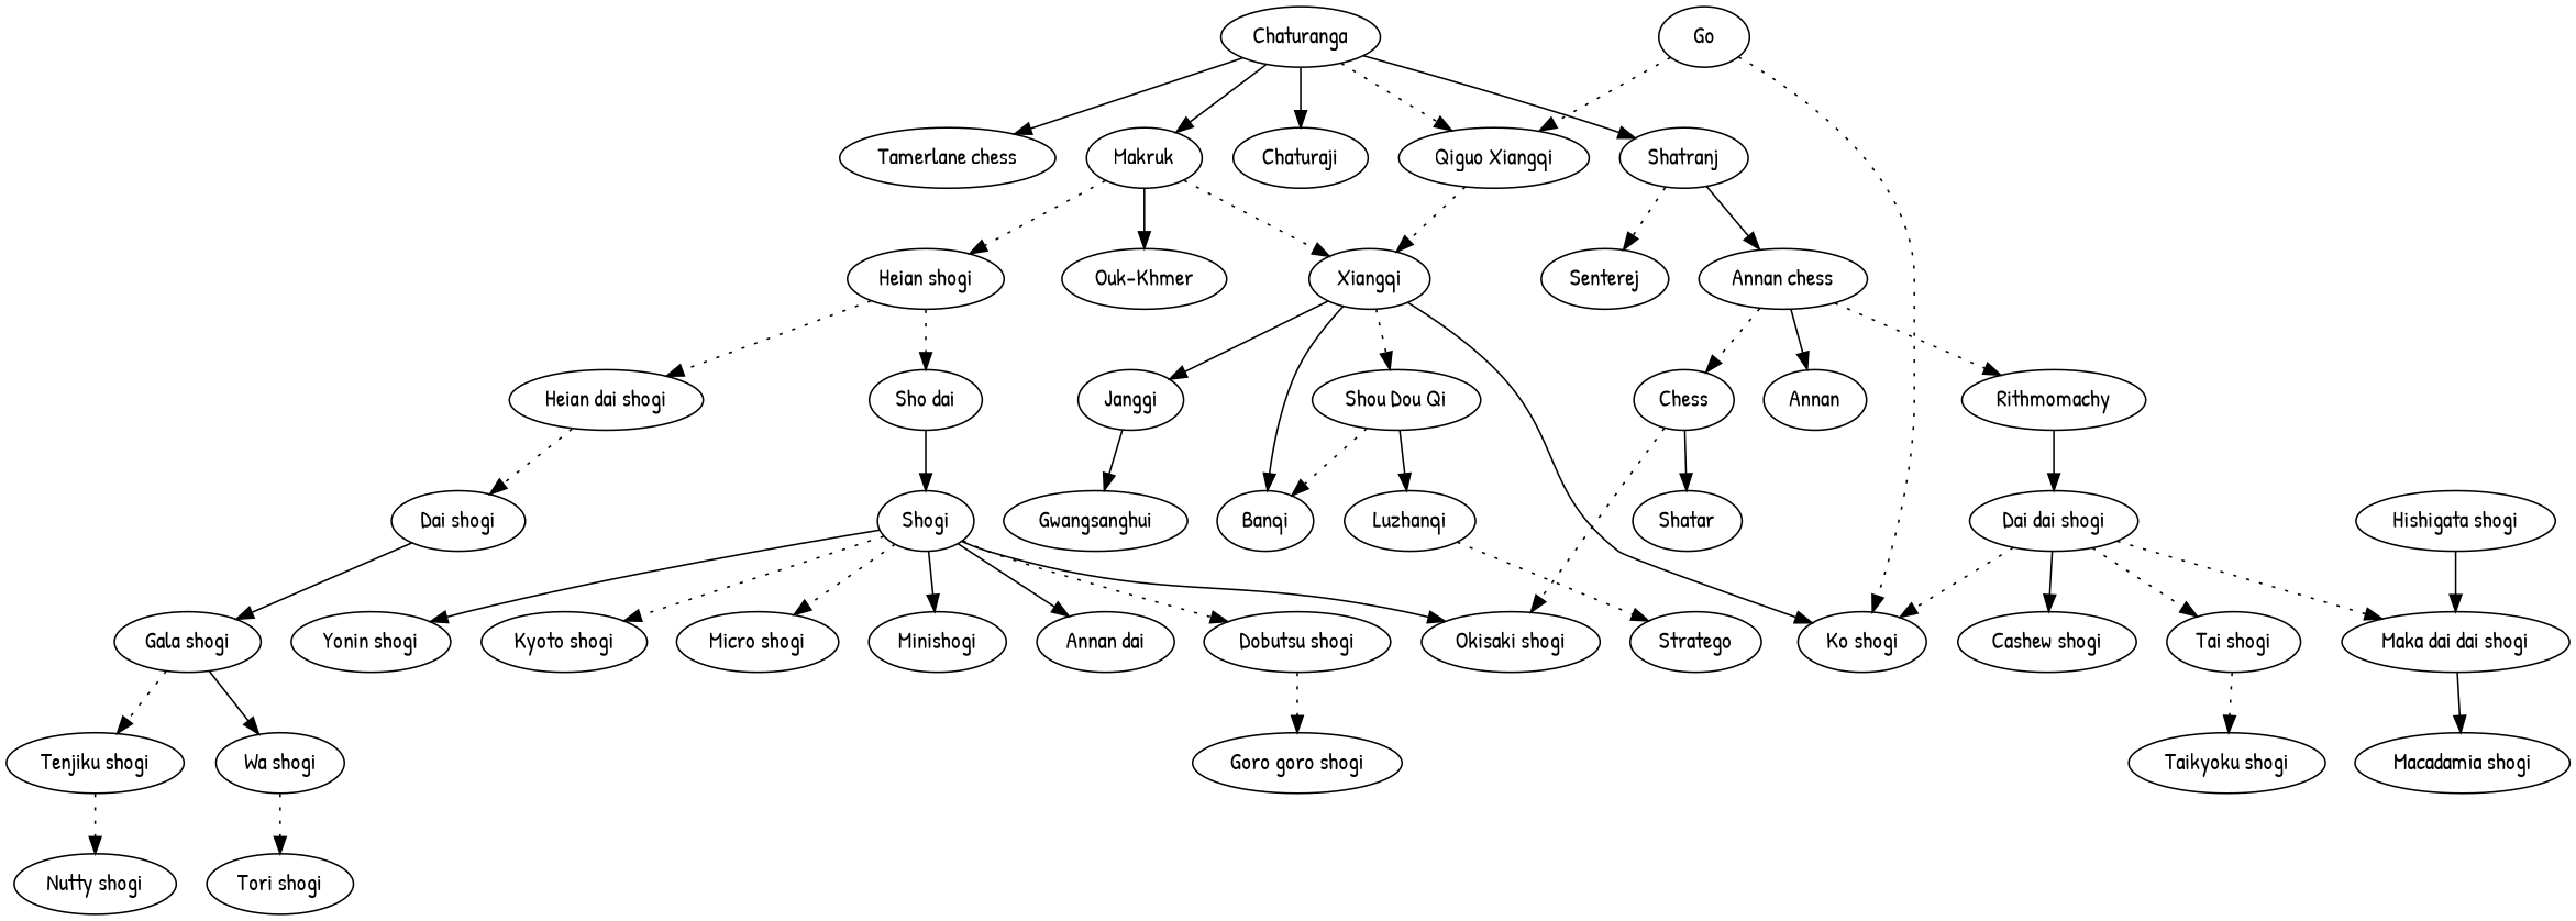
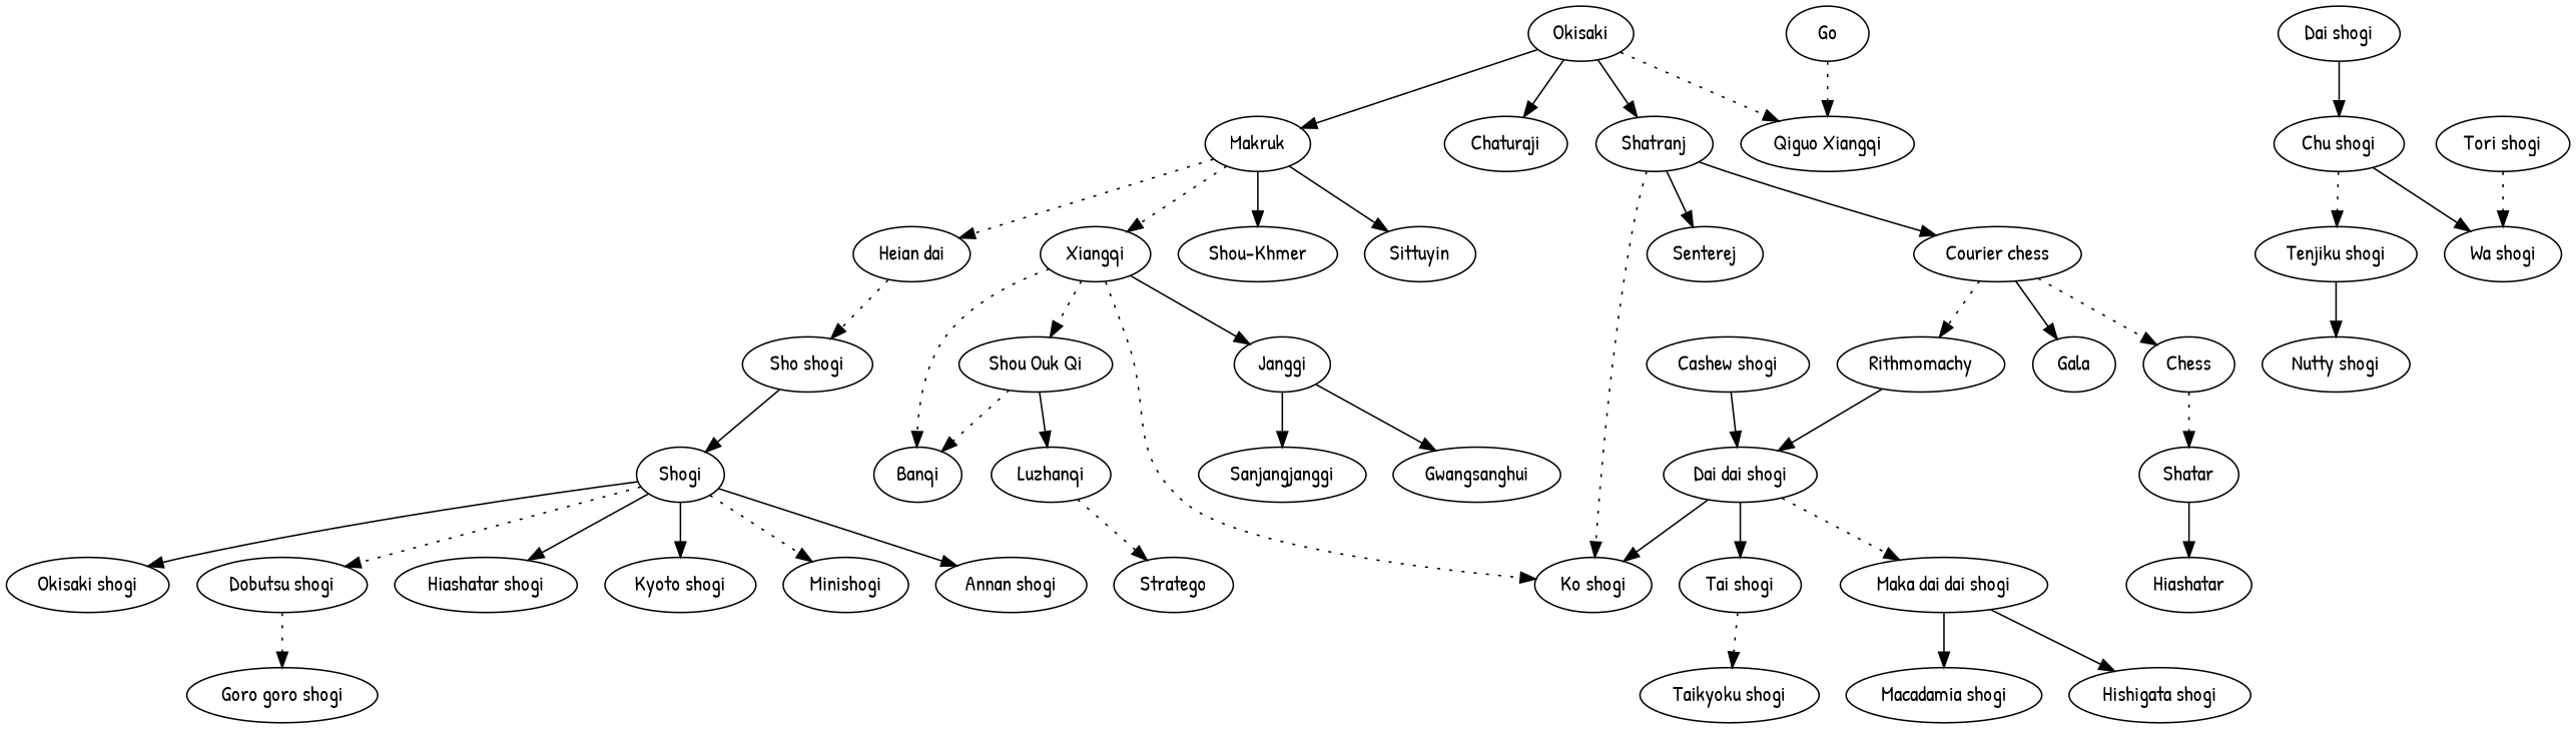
  digraph {
    fontname="Patrick Hand"
    node [fontname="Patrick Hand"]
    edge [fontname="Patrick Hand" style=dotted]
-   Chaturanga
+   Chaturanga [label=Okisaki]
    Chaturaji
    Shatranj
-   "Tamerlane chess"
    Makruk
    "Qiguo Xiangqi"
    Senterej
-   "Courier chess" [label="Annan chess"]
-   "Ouk-Khmer"
+   "Courier chess"
+   "Ouk-Khmer" [label="Shou-Khmer"]
+   Sittuyin
    Xiangqi
-   "Heian shogi"
+   "Heian shogi" [label="Heian dai"]
    Chess
-   Gala [label=Annan]
+   Gala
    Rithmomachy
    "Ko shogi"
-   "Shou Dou Qi"
+   "Shou Dou Qi" [label="Shou Ouk Qi"]
    Banqi
    Janggi
-   "Sho shogi" [label="Sho dai"]
-   "Heian dai shogi"
+   "Sho shogi"
    Go
    Luzhanqi
    Gwangsanghui
+   Sanjangjanggi
    Stratego
    Shogi
    "Dobutsu shogi"
-   "Yonin shogi"
+   "Yonin shogi" [label="Hiashatar shogi"]
    "Kyoto shogi"
-   "Micro shogi"
    Minishogi
-   "Annan shogi" [label="Annan dai"]
+   "Annan shogi"
    "Okisaki shogi"
    "Goro goro shogi"
    "Dai shogi"
-   "Chu shogi" [label="Gala shogi"]
+   "Chu shogi"
    "Tenjiku shogi"
    "Wa shogi"
    "Dai dai shogi"
    "Maka dai dai shogi"
    "Cashew shogi"
    "Tai shogi"
    "Nutty shogi"
    "Tori shogi"
    "Hishigata shogi"
    "Macadamia shogi"
    "Taikyoku shogi"
    Shatar
+   Hiashatar
    Chaturanga -> Chaturaji [style=""]
    Chaturanga -> Shatranj [style=""]
-   Chaturanga -> "Tamerlane chess" [style=""]
    Chaturanga -> Makruk [style=""]
    Chaturanga -> "Qiguo Xiangqi"
-   Shatranj -> Senterej
+   Shatranj -> Senterej [style=""]
    Shatranj -> "Courier chess" [style=""]
    Makruk -> "Ouk-Khmer" [style=""]
+   Makruk -> Sittuyin [style=""]
    Makruk -> Xiangqi
    Makruk -> "Heian shogi"
-   "Qiguo Xiangqi" -> Xiangqi
    "Courier chess" -> Chess
    "Courier chess" -> Gala [style=solid]
    "Courier chess" -> Rithmomachy
-   Xiangqi -> "Ko shogi" [style=solid]
+   Xiangqi -> "Ko shogi"
    Xiangqi -> "Shou Dou Qi"
-   Xiangqi -> Banqi [style=solid]
+   Xiangqi -> Banqi
    Xiangqi -> Janggi [style=""]
    "Heian shogi" -> "Sho shogi"
-   "Heian shogi" -> "Heian dai shogi"
-   Chess -> "Okisaki shogi"
-   Chess -> Shatar [style=""]
+   Chess -> Shatar
    Rithmomachy -> "Dai dai shogi" [style=""]
    "Shou Dou Qi" -> Banqi
    "Shou Dou Qi" -> Luzhanqi [style=""]
    Janggi -> Gwangsanghui [style=""]
+   Janggi -> Sanjangjanggi [style=""]
    "Sho shogi" -> Shogi [style=""]
-   "Heian dai shogi" -> "Dai shogi"
    Go -> "Qiguo Xiangqi"
-   Go -> "Ko shogi"
+   Shatranj -> "Ko shogi"
    Luzhanqi -> Stratego
    Shogi -> "Dobutsu shogi"
    Shogi -> "Yonin shogi" [style=""]
-   Shogi -> "Kyoto shogi"
-   Shogi -> "Micro shogi"
-   Shogi -> Minishogi [style=""]
+   Shogi -> "Kyoto shogi" [style=solid]
+   Shogi -> Minishogi
    Shogi -> "Annan shogi" [style=""]
    Shogi -> "Okisaki shogi" [style=""]
    "Dobutsu shogi" -> "Goro goro shogi"
    "Dai shogi" -> "Chu shogi" [style=""]
    "Chu shogi" -> "Tenjiku shogi"
    "Chu shogi" -> "Wa shogi" [style=""]
-   "Tenjiku shogi" -> "Nutty shogi"
-   "Wa shogi" -> "Tori shogi"
-   "Dai dai shogi" -> "Ko shogi"
+   "Tenjiku shogi" -> "Nutty shogi" [style=""]
+   "Tori shogi" -> "Wa shogi"
+   "Dai dai shogi" -> "Ko shogi" [style=solid]
    "Dai dai shogi" -> "Maka dai dai shogi"
-   "Dai dai shogi" -> "Cashew shogi" [style=""]
-   "Dai dai shogi" -> "Tai shogi"
-   "Hishigata shogi" -> "Maka dai dai shogi" [style=""]
+   "Cashew shogi" -> "Dai dai shogi" [style=""]
+   "Dai dai shogi" -> "Tai shogi" [style=solid]
+   "Maka dai dai shogi" -> "Hishigata shogi" [style=""]
    "Maka dai dai shogi" -> "Macadamia shogi" [style=""]
    "Tai shogi" -> "Taikyoku shogi"
+   Shatar -> Hiashatar [style=""]
  }
